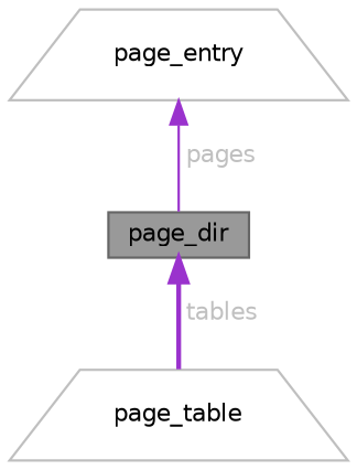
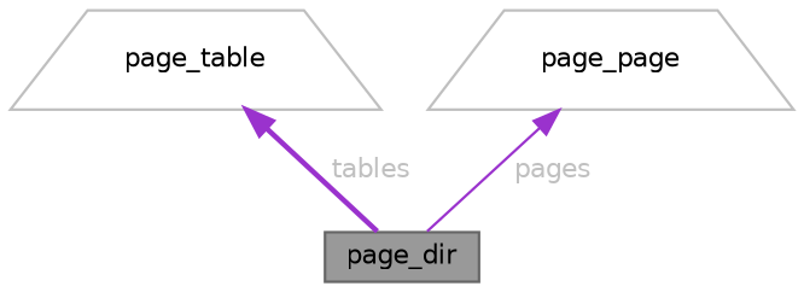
  digraph {
    node [color=grey75 fillcolor=white fontname=Helvetica fontsize=10 shape=trapezium style=filled]
    edge [color=darkorchid3 dir=back fontcolor=grey fontname=Helvetica fontsize=10 labelfontname=Helvetica labelfontsize=10]
    n1 [color=gray40 fillcolor=grey60 fontcolor=black height=0.2 label=page_dir shape=box width=0.4]
    n2 [height=0.2 label=page_table width=0.4]
-   n3 [height=0.2 label=page_entry width=0.4]
-   n1 -> n2 [label=" tables" style=bold]
+   n3 [height=0.2 label=page_page width=0.4]
+   n2 -> n1 [label=" tables" style=bold]
    n3 -> n1 [label=" pages" style=solid]
  }
